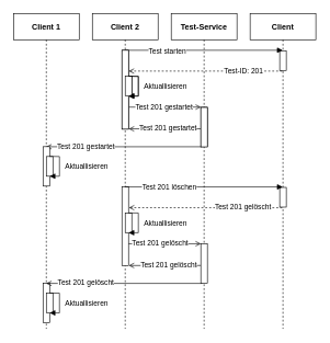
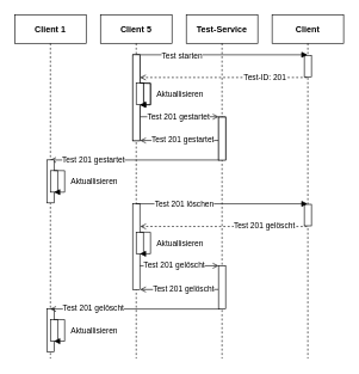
  <mxCell id="0" />
  <mxCell id="1" parent="0" />
  <mxCell id="2" value="Client 1" style="shape=umlLifeline;perimeter=lifelinePerimeter;container=1;collapsible=0;recursiveResize=0;rounded=0;shadow=0;strokeWidth=1;fontStyle=1" parent="1" vertex="1"><mxGeometry x="20" y="20" width="100" height="480" as="geometry" /></mxCell>
  <mxCell id="3" value="Client" style="shape=umlLifeline;perimeter=lifelinePerimeter;container=1;collapsible=0;recursiveResize=0;rounded=0;shadow=0;strokeWidth=1;fontStyle=1" parent="1" vertex="1"><mxGeometry x="380" y="20" width="100" height="480" as="geometry" /></mxCell>
  <mxCell id="4" value="" style="points=[];perimeter=orthogonalPerimeter;rounded=0;shadow=0;strokeWidth=1;" parent="3" vertex="1"><mxGeometry x="45" y="56.7" width="10" height="30" as="geometry" /></mxCell>
  <mxCell id="5" value="" style="endArrow=block;html=1;rounded=0;exitX=0.44;exitY=-0.007;exitDx=0;exitDy=0;exitPerimeter=0;strokeWidth=1;endFill=1;" parent="3" edge="1"><mxGeometry width="50" height="50" relative="1" as="geometry"><mxPoint x="-190.6" y="56" as="sourcePoint" /><mxPoint x="49.5" y="56" as="targetPoint" /></mxGeometry></mxCell>
  <mxCell id="6" value="Test starten" style="edgeLabel;html=1;align=center;verticalAlign=middle;resizable=0;points=[];" parent="5" vertex="1" connectable="0"><mxGeometry x="-0.284" y="-1" relative="1" as="geometry"><mxPoint x="-22" y="-1" as="offset" /></mxGeometry></mxCell>
  <mxCell id="7" value="" style="endArrow=none;dashed=1;html=1;rounded=0;strokeWidth=1;entryX=0.44;entryY=1.033;entryDx=0;entryDy=0;entryPerimeter=0;endFill=0;startArrow=open;startFill=0;exitX=1.038;exitY=0.264;exitDx=0;exitDy=0;exitPerimeter=0;" parent="3" source="18" target="4" edge="1"><mxGeometry width="50" height="50" relative="1" as="geometry"><mxPoint x="-180" y="87.7" as="sourcePoint" /><mxPoint x="-360" y="16.7" as="targetPoint" /></mxGeometry></mxCell>
  <mxCell id="8" value="Test-ID: 201" style="edgeLabel;html=1;align=center;verticalAlign=middle;resizable=0;points=[];" parent="7" vertex="1" connectable="0"><mxGeometry x="0.552" y="2" relative="1" as="geometry"><mxPoint x="-8" y="1" as="offset" /></mxGeometry></mxCell>
  <mxCell id="9" value="" style="endArrow=open;html=1;rounded=0;strokeWidth=1;endFill=0;exitX=1.009;exitY=0.598;exitDx=0;exitDy=0;exitPerimeter=0;entryX=0.015;entryY=-0.004;entryDx=0;entryDy=0;entryPerimeter=0;" parent="3" target="15" edge="1"><mxGeometry width="50" height="50" relative="1" as="geometry"><mxPoint x="-184.91" y="142.5" as="sourcePoint" /><mxPoint x="-440" y="62.7" as="targetPoint" /></mxGeometry></mxCell>
  <mxCell id="10" value="Test 201 gestartet" style="edgeLabel;html=1;align=center;verticalAlign=middle;resizable=0;points=[];" parent="9" vertex="1" connectable="0"><mxGeometry x="-0.167" y="1" relative="1" as="geometry"><mxPoint x="7" as="offset" /></mxGeometry></mxCell>
  <mxCell id="11" value="" style="endArrow=open;html=1;rounded=0;strokeWidth=1;endFill=0;exitX=-0.025;exitY=0.497;exitDx=0;exitDy=0;exitPerimeter=0;entryX=1.045;entryY=0.899;entryDx=0;entryDy=0;entryPerimeter=0;" parent="3" edge="1"><mxGeometry width="50" height="50" relative="1" as="geometry"><mxPoint x="-75.25" y="175.52" as="sourcePoint" /><mxPoint x="-184.55" y="175.6" as="targetPoint" /></mxGeometry></mxCell>
  <mxCell id="12" value="Test 201 gestartet" style="edgeLabel;html=1;align=center;verticalAlign=middle;resizable=0;points=[];" parent="11" vertex="1" connectable="0"><mxGeometry x="0.331" y="-1" relative="1" as="geometry"><mxPoint x="23" as="offset" /></mxGeometry></mxCell>
  <mxCell id="13" value="" style="endArrow=open;html=1;rounded=0;strokeWidth=1;endFill=0;exitX=0.19;exitY=1.002;exitDx=0;exitDy=0;exitPerimeter=0;" parent="3" source="15" edge="1"><mxGeometry width="50" height="50" relative="1" as="geometry"><mxPoint x="-460.7" y="122.7" as="sourcePoint" /><mxPoint x="-310.167" y="202.82" as="targetPoint" /></mxGeometry></mxCell>
  <mxCell id="14" value="Test 201 gestartet" style="edgeLabel;html=1;align=center;verticalAlign=middle;resizable=0;points=[];" parent="13" vertex="1" connectable="0"><mxGeometry x="0.331" y="-1" relative="1" as="geometry"><mxPoint x="-19" as="offset" /></mxGeometry></mxCell>
  <mxCell id="15" value="" style="points=[];perimeter=orthogonalPerimeter;rounded=0;shadow=0;strokeWidth=1;" parent="3" vertex="1"><mxGeometry x="-75" y="142.7" width="10" height="60" as="geometry" /></mxCell>
  <mxCell id="16" value="" style="points=[];perimeter=orthogonalPerimeter;rounded=0;shadow=0;strokeWidth=1;" parent="3" vertex="1"><mxGeometry x="-315" y="202.7" width="10" height="60" as="geometry" /></mxCell>
  <mxCell id="17" value="" style="points=[];perimeter=orthogonalPerimeter;rounded=0;shadow=0;strokeWidth=1;" parent="3" vertex="1"><mxGeometry x="-310" y="217.7" width="10" height="30" as="geometry" /></mxCell>
  <mxCell id="18" value="" style="points=[];perimeter=orthogonalPerimeter;rounded=0;shadow=0;strokeWidth=1;" parent="3" vertex="1"><mxGeometry x="-195" y="56" width="10" height="120" as="geometry" /></mxCell>
  <mxCell id="19" value="" style="points=[];perimeter=orthogonalPerimeter;rounded=0;shadow=0;strokeWidth=1;" parent="3" vertex="1"><mxGeometry x="-190" y="95.7" width="10" height="30" as="geometry" /></mxCell>
  <mxCell id="20" value="" style="endArrow=block;html=1;rounded=0;strokeWidth=1;exitX=0.492;exitY=-0.006;exitDx=0;exitDy=0;exitPerimeter=0;entryX=0.512;entryY=1;entryDx=0;entryDy=0;entryPerimeter=0;endFill=1;" parent="3" source="19" target="19" edge="1"><mxGeometry width="50" height="50" relative="1" as="geometry"><mxPoint x="-760" y="-69.3" as="sourcePoint" /><mxPoint x="-710" y="-119.3" as="targetPoint" /><Array as="points"><mxPoint x="-170" y="95.7" /><mxPoint x="-170" y="125.7" /></Array></mxGeometry></mxCell>
  <mxCell id="21" value="Aktuallisieren" style="edgeLabel;html=1;align=center;verticalAlign=middle;resizable=0;points=[];" parent="20" vertex="1" connectable="0"><mxGeometry x="-0.125" relative="1" as="geometry"><mxPoint x="40" y="4" as="offset" /></mxGeometry></mxCell>
  <mxCell id="22" value="" style="endArrow=block;html=1;rounded=0;strokeWidth=1;exitX=0.492;exitY=-0.006;exitDx=0;exitDy=0;exitPerimeter=0;entryX=0.512;entryY=1;entryDx=0;entryDy=0;entryPerimeter=0;endFill=1;" parent="3" source="17" target="17" edge="1"><mxGeometry width="50" height="50" relative="1" as="geometry"><mxPoint x="-760" y="132.7" as="sourcePoint" /><mxPoint x="-710" y="82.7" as="targetPoint" /><Array as="points"><mxPoint x="-290" y="217.7" /><mxPoint x="-290" y="247.7" /></Array></mxGeometry></mxCell>
  <mxCell id="23" value="Aktuallisieren" style="edgeLabel;html=1;align=center;verticalAlign=middle;resizable=0;points=[];" parent="22" vertex="1" connectable="0"><mxGeometry x="-0.125" relative="1" as="geometry"><mxPoint x="40" y="4" as="offset" /></mxGeometry></mxCell>
- <mxCell id="24" value="Client 2" style="shape=umlLifeline;perimeter=lifelinePerimeter;container=1;collapsible=0;recursiveResize=0;rounded=0;shadow=0;strokeWidth=1;fontStyle=1" parent="1" vertex="1"><mxGeometry x="140" y="20" width="100" height="480" as="geometry" /></mxCell>
+ <mxCell id="24" value="Client 5" style="shape=umlLifeline;perimeter=lifelinePerimeter;container=1;collapsible=0;recursiveResize=0;rounded=0;shadow=0;strokeWidth=1;fontStyle=1" parent="1" vertex="1"><mxGeometry x="140" y="20" width="100" height="480" as="geometry" /></mxCell>
  <mxCell id="25" value="" style="points=[];perimeter=orthogonalPerimeter;rounded=0;shadow=0;strokeWidth=1;" parent="24" vertex="1"><mxGeometry x="45" y="264" width="10" height="120" as="geometry" /></mxCell>
  <mxCell id="26" value="" style="points=[];perimeter=orthogonalPerimeter;rounded=0;shadow=0;strokeWidth=1;" parent="24" vertex="1"><mxGeometry x="50" y="303.7" width="10" height="30" as="geometry" /></mxCell>
  <mxCell id="27" value="" style="endArrow=block;html=1;rounded=0;strokeWidth=1;exitX=0.492;exitY=-0.006;exitDx=0;exitDy=0;exitPerimeter=0;entryX=0.512;entryY=1;entryDx=0;entryDy=0;entryPerimeter=0;endFill=1;" parent="24" source="26" target="26" edge="1"><mxGeometry width="50" height="50" relative="1" as="geometry"><mxPoint x="-280" y="218.7" as="sourcePoint" /><mxPoint x="-230" y="168.7" as="targetPoint" /><Array as="points"><mxPoint x="70" y="303.7" /><mxPoint x="70" y="333.7" /></Array></mxGeometry></mxCell>
  <mxCell id="28" value="Aktuallisieren" style="edgeLabel;html=1;align=center;verticalAlign=middle;resizable=0;points=[];" parent="27" vertex="1" connectable="0"><mxGeometry x="-0.125" relative="1" as="geometry"><mxPoint x="40" y="4" as="offset" /></mxGeometry></mxCell>
  <mxCell id="29" value="" style="points=[];perimeter=orthogonalPerimeter;rounded=0;shadow=0;strokeWidth=1;" vertex="1" parent="24"><mxGeometry x="45" y="56" width="10" height="120" as="geometry" /></mxCell>
  <mxCell id="30" value="Test-Service" style="shape=umlLifeline;perimeter=lifelinePerimeter;container=1;collapsible=0;recursiveResize=0;rounded=0;shadow=0;strokeWidth=1;fontStyle=1" parent="1" vertex="1"><mxGeometry x="260" y="20" width="100" height="480" as="geometry" /></mxCell>
  <mxCell id="31" value="" style="points=[];perimeter=orthogonalPerimeter;rounded=0;shadow=0;strokeWidth=1;" parent="30" vertex="1"><mxGeometry x="-195" y="410.7" width="10" height="60" as="geometry" /></mxCell>
  <mxCell id="32" value="" style="points=[];perimeter=orthogonalPerimeter;rounded=0;shadow=0;strokeWidth=1;" parent="30" vertex="1"><mxGeometry x="-190" y="425.7" width="10" height="30" as="geometry" /></mxCell>
  <mxCell id="33" value="" style="endArrow=block;html=1;rounded=0;strokeWidth=1;exitX=0.492;exitY=-0.006;exitDx=0;exitDy=0;exitPerimeter=0;entryX=0.512;entryY=1;entryDx=0;entryDy=0;entryPerimeter=0;endFill=1;" parent="30" source="32" target="32" edge="1"><mxGeometry width="50" height="50" relative="1" as="geometry"><mxPoint x="-280" y="420.7" as="sourcePoint" /><mxPoint x="-230" y="370.7" as="targetPoint" /><Array as="points"><mxPoint x="-170" y="425.7" /><mxPoint x="-170" y="455.7" /></Array></mxGeometry></mxCell>
  <mxCell id="34" value="Aktuallisieren" style="edgeLabel;html=1;align=center;verticalAlign=middle;resizable=0;points=[];" parent="33" vertex="1" connectable="0"><mxGeometry x="-0.125" relative="1" as="geometry"><mxPoint x="40" y="4" as="offset" /></mxGeometry></mxCell>
  <mxCell id="35" value="" style="points=[];perimeter=orthogonalPerimeter;rounded=0;shadow=0;strokeWidth=1;" parent="30" vertex="1"><mxGeometry x="45" y="350.7" width="10" height="60" as="geometry" /></mxCell>
  <mxCell id="36" value="" style="endArrow=open;html=1;rounded=0;strokeWidth=1;endFill=0;exitX=1.009;exitY=0.598;exitDx=0;exitDy=0;exitPerimeter=0;entryX=0.015;entryY=-0.004;entryDx=0;entryDy=0;entryPerimeter=0;" parent="30" target="35" edge="1"><mxGeometry width="50" height="50" relative="1" as="geometry"><mxPoint x="-64.91" y="350.5" as="sourcePoint" /><mxPoint x="40" y="350.7" as="targetPoint" /></mxGeometry></mxCell>
  <mxCell id="37" value="Test 201 gelöscht" style="edgeLabel;html=1;align=center;verticalAlign=middle;resizable=0;points=[];" parent="36" vertex="1" connectable="0"><mxGeometry x="-0.167" y="1" relative="1" as="geometry"><mxPoint x="1" as="offset" /></mxGeometry></mxCell>
  <mxCell id="38" value="" style="endArrow=open;html=1;rounded=0;strokeWidth=1;endFill=0;exitX=-0.025;exitY=0.497;exitDx=0;exitDy=0;exitPerimeter=0;entryX=1.045;entryY=0.899;entryDx=0;entryDy=0;entryPerimeter=0;" parent="30" edge="1"><mxGeometry width="50" height="50" relative="1" as="geometry"><mxPoint x="44.75" y="383.52" as="sourcePoint" /><mxPoint x="-64.55" y="383.6" as="targetPoint" /></mxGeometry></mxCell>
  <mxCell id="39" value="Test 201 gelöscht" style="edgeLabel;html=1;align=center;verticalAlign=middle;resizable=0;points=[];" parent="38" vertex="1" connectable="0"><mxGeometry x="0.331" y="-1" relative="1" as="geometry"><mxPoint x="24" as="offset" /></mxGeometry></mxCell>
  <mxCell id="40" value="" style="endArrow=open;html=1;rounded=0;strokeWidth=1;endFill=0;exitX=0.19;exitY=1.002;exitDx=0;exitDy=0;exitPerimeter=0;" parent="30" source="35" edge="1"><mxGeometry width="50" height="50" relative="1" as="geometry"><mxPoint x="19.3" y="410.7" as="sourcePoint" /><mxPoint x="-190.167" y="410.82" as="targetPoint" /></mxGeometry></mxCell>
  <mxCell id="41" value="Test 201 gelöscht" style="edgeLabel;html=1;align=center;verticalAlign=middle;resizable=0;points=[];" parent="40" vertex="1" connectable="0"><mxGeometry x="0.331" y="-1" relative="1" as="geometry"><mxPoint x="-19" as="offset" /></mxGeometry></mxCell>
  <mxCell id="42" value="" style="points=[];perimeter=orthogonalPerimeter;rounded=0;shadow=0;strokeWidth=1;fillColor=default;strokeColor=default;gradientColor=none;" parent="30" vertex="1"><mxGeometry x="165" y="264.7" width="10" height="30" as="geometry" /></mxCell>
  <mxCell id="43" value="" style="points=[];perimeter=orthogonalPerimeter;rounded=0;shadow=0;strokeWidth=1;" vertex="1" parent="30"><mxGeometry x="45" y="143" width="10" height="60" as="geometry" /></mxCell>
  <mxCell id="44" value="" style="endArrow=block;html=1;rounded=0;exitX=0.44;exitY=-0.007;exitDx=0;exitDy=0;exitPerimeter=0;strokeWidth=1;endFill=1;" parent="30" edge="1"><mxGeometry width="50" height="50" relative="1" as="geometry"><mxPoint x="-70.6" y="264" as="sourcePoint" /><mxPoint x="169.5" y="264.0" as="targetPoint" /></mxGeometry></mxCell>
  <mxCell id="45" value="Test 201 löschen" style="edgeLabel;html=1;align=center;verticalAlign=middle;resizable=0;points=[];" parent="44" vertex="1" connectable="0"><mxGeometry x="-0.284" y="-1" relative="1" as="geometry"><mxPoint x="-19" y="-1" as="offset" /></mxGeometry></mxCell>
  <mxCell id="46" value="" style="endArrow=none;dashed=1;html=1;rounded=0;strokeWidth=1;entryX=0.44;entryY=1.033;entryDx=0;entryDy=0;entryPerimeter=0;endFill=0;startArrow=open;startFill=0;exitX=1.058;exitY=0.263;exitDx=0;exitDy=0;exitPerimeter=0;" parent="1" source="25" target="42" edge="1"><mxGeometry width="50" height="50" relative="1" as="geometry"><mxPoint x="200" y="315.7" as="sourcePoint" /><mxPoint x="380" y="324.7" as="targetPoint" /></mxGeometry></mxCell>
  <mxCell id="47" value="Test 201 gelöscht" style="edgeLabel;html=1;align=center;verticalAlign=middle;resizable=0;points=[];" parent="46" vertex="1" connectable="0"><mxGeometry x="0.552" y="2" relative="1" as="geometry"><mxPoint x="-8" y="1" as="offset" /></mxGeometry></mxCell>
  <mxCell id="48" value="" style="points=[];perimeter=orthogonalPerimeter;rounded=0;shadow=0;strokeWidth=1;" vertex="1" parent="1"><mxGeometry x="190" y="115.7" width="10" height="30" as="geometry" /></mxCell>
  <mxCell id="49" value="" style="endArrow=block;html=1;rounded=0;strokeWidth=1;exitX=0.492;exitY=-0.006;exitDx=0;exitDy=0;exitPerimeter=0;entryX=0.512;entryY=1;entryDx=0;entryDy=0;entryPerimeter=0;endFill=1;" edge="1" parent="1"><mxGeometry width="50" height="50" relative="1" as="geometry"><mxPoint x="194.92" y="115.52" as="sourcePoint" /><mxPoint x="195.12" y="145.7" as="targetPoint" /><Array as="points"><mxPoint x="210" y="115.7" /><mxPoint x="210" y="145.7" /></Array></mxGeometry></mxCell>
  <mxCell id="50" value="Aktuallisieren" style="edgeLabel;html=1;align=center;verticalAlign=middle;resizable=0;points=[];" vertex="1" connectable="0" parent="49"><mxGeometry x="-0.125" relative="1" as="geometry"><mxPoint x="40" y="4" as="offset" /></mxGeometry></mxCell>
